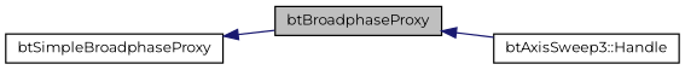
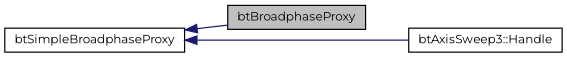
  digraph {
    fontname=Montserrat
    rankdir=LR
    node [color=black fillcolor=white fontname=Montserrat fontsize=10 shape=record style=filled]
    edge [color=midnightblue dir=back fontname=Montserrat fontsize=10 labelfontname=Helvetica labelfontsize=10 style=solid]
    n1 [fillcolor=grey75 fontcolor=black height=0.2 label=btBroadphaseProxy width=0.4]
    n2 [height=0.2 label="btAxisSweep3::Handle" width=0.4]
    n3 [height=0.2 label=btSimpleBroadphaseProxy width=0.4]
-   n1 -> n2
+   n3 -> n2
    n3 -> n1
  }
